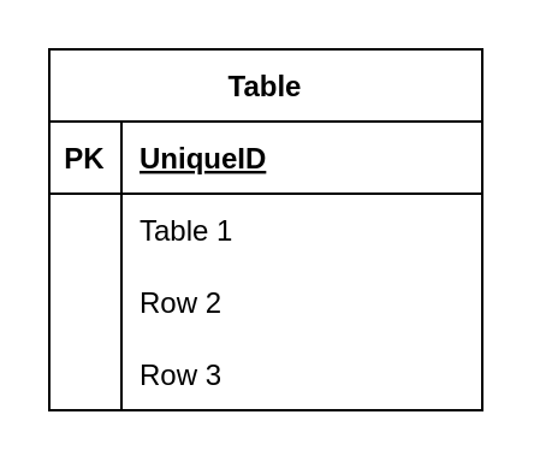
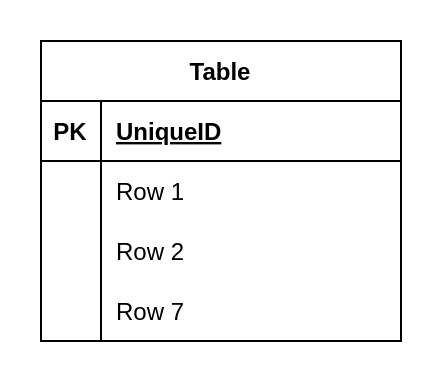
  <mxCell id="0" />
  <mxCell id="1" parent="0" />
  <mxCell id="2" value="Table" style="shape=table;startSize=30;container=1;collapsible=1;childLayout=tableLayout;fixedRows=1;rowLines=0;fontStyle=1;align=center;resizeLast=1;" vertex="1" parent="1"><mxGeometry x="20" y="20" width="180" height="150" as="geometry" /></mxCell>
  <mxCell id="3" value="" style="shape=tableRow;horizontal=0;startSize=0;swimlaneHead=0;swimlaneBody=0;fillColor=none;collapsible=0;dropTarget=0;points=[[0,0.5],[1,0.5]];portConstraint=eastwest;top=0;left=0;right=0;bottom=1;" vertex="1" parent="2"><mxGeometry y="30" width="180" height="30" as="geometry" /></mxCell>
  <mxCell id="4" value="PK" style="shape=partialRectangle;connectable=0;fillColor=none;top=0;left=0;bottom=0;right=0;fontStyle=1;overflow=hidden;" vertex="1" parent="3"><mxGeometry width="30" height="30" as="geometry"><mxRectangle width="30" height="30" as="alternateBounds" /></mxGeometry></mxCell>
  <mxCell id="5" value="UniqueID" style="shape=partialRectangle;connectable=0;fillColor=none;top=0;left=0;bottom=0;right=0;align=left;spacingLeft=6;fontStyle=5;overflow=hidden;" vertex="1" parent="3"><mxGeometry x="30" width="150" height="30" as="geometry"><mxRectangle width="150" height="30" as="alternateBounds" /></mxGeometry></mxCell>
  <mxCell id="6" value="" style="shape=tableRow;horizontal=0;startSize=0;swimlaneHead=0;swimlaneBody=0;fillColor=none;collapsible=0;dropTarget=0;points=[[0,0.5],[1,0.5]];portConstraint=eastwest;top=0;left=0;right=0;bottom=0;" vertex="1" parent="2"><mxGeometry y="60" width="180" height="30" as="geometry" /></mxCell>
  <mxCell id="7" value="" style="shape=partialRectangle;connectable=0;fillColor=none;top=0;left=0;bottom=0;right=0;editable=1;overflow=hidden;" vertex="1" parent="6"><mxGeometry width="30" height="30" as="geometry"><mxRectangle width="30" height="30" as="alternateBounds" /></mxGeometry></mxCell>
- <mxCell id="8" value="Table 1" style="shape=partialRectangle;connectable=0;fillColor=none;top=0;left=0;bottom=0;right=0;align=left;spacingLeft=6;overflow=hidden;" vertex="1" parent="6"><mxGeometry x="30" width="150" height="30" as="geometry"><mxRectangle width="150" height="30" as="alternateBounds" /></mxGeometry></mxCell>
+ <mxCell id="8" value="Row 1" style="shape=partialRectangle;connectable=0;fillColor=none;top=0;left=0;bottom=0;right=0;align=left;spacingLeft=6;overflow=hidden;" vertex="1" parent="6"><mxGeometry x="30" width="150" height="30" as="geometry"><mxRectangle width="150" height="30" as="alternateBounds" /></mxGeometry></mxCell>
  <mxCell id="9" value="" style="shape=tableRow;horizontal=0;startSize=0;swimlaneHead=0;swimlaneBody=0;fillColor=none;collapsible=0;dropTarget=0;points=[[0,0.5],[1,0.5]];portConstraint=eastwest;top=0;left=0;right=0;bottom=0;" vertex="1" parent="2"><mxGeometry y="90" width="180" height="30" as="geometry" /></mxCell>
  <mxCell id="10" value="" style="shape=partialRectangle;connectable=0;fillColor=none;top=0;left=0;bottom=0;right=0;editable=1;overflow=hidden;" vertex="1" parent="9"><mxGeometry width="30" height="30" as="geometry"><mxRectangle width="30" height="30" as="alternateBounds" /></mxGeometry></mxCell>
  <mxCell id="11" value="Row 2" style="shape=partialRectangle;connectable=0;fillColor=none;top=0;left=0;bottom=0;right=0;align=left;spacingLeft=6;overflow=hidden;" vertex="1" parent="9"><mxGeometry x="30" width="150" height="30" as="geometry"><mxRectangle width="150" height="30" as="alternateBounds" /></mxGeometry></mxCell>
  <mxCell id="12" value="" style="shape=tableRow;horizontal=0;startSize=0;swimlaneHead=0;swimlaneBody=0;fillColor=none;collapsible=0;dropTarget=0;points=[[0,0.5],[1,0.5]];portConstraint=eastwest;top=0;left=0;right=0;bottom=0;" vertex="1" parent="2"><mxGeometry y="120" width="180" height="30" as="geometry" /></mxCell>
  <mxCell id="13" value="" style="shape=partialRectangle;connectable=0;fillColor=none;top=0;left=0;bottom=0;right=0;editable=1;overflow=hidden;" vertex="1" parent="12"><mxGeometry width="30" height="30" as="geometry"><mxRectangle width="30" height="30" as="alternateBounds" /></mxGeometry></mxCell>
- <mxCell id="14" value="Row 3" style="shape=partialRectangle;connectable=0;fillColor=none;top=0;left=0;bottom=0;right=0;align=left;spacingLeft=6;overflow=hidden;" vertex="1" parent="12"><mxGeometry x="30" width="150" height="30" as="geometry"><mxRectangle width="150" height="30" as="alternateBounds" /></mxGeometry></mxCell>
+ <mxCell id="14" value="Row 7" style="shape=partialRectangle;connectable=0;fillColor=none;top=0;left=0;bottom=0;right=0;align=left;spacingLeft=6;overflow=hidden;" vertex="1" parent="12"><mxGeometry x="30" width="150" height="30" as="geometry"><mxRectangle width="150" height="30" as="alternateBounds" /></mxGeometry></mxCell>
